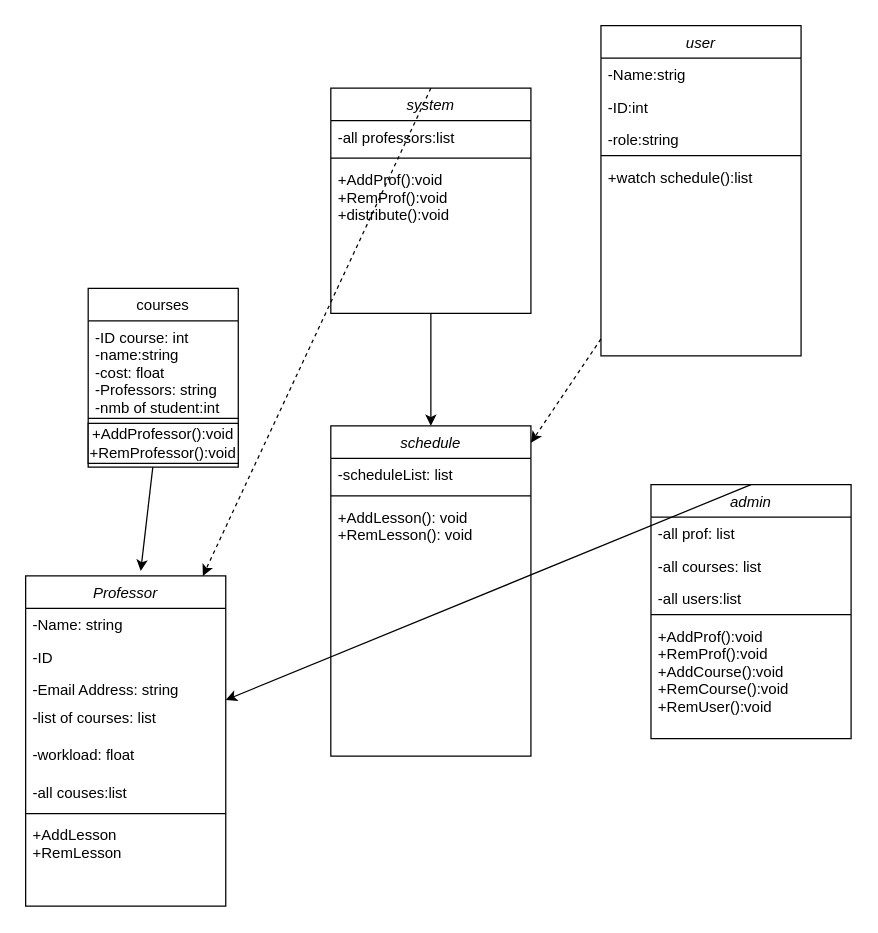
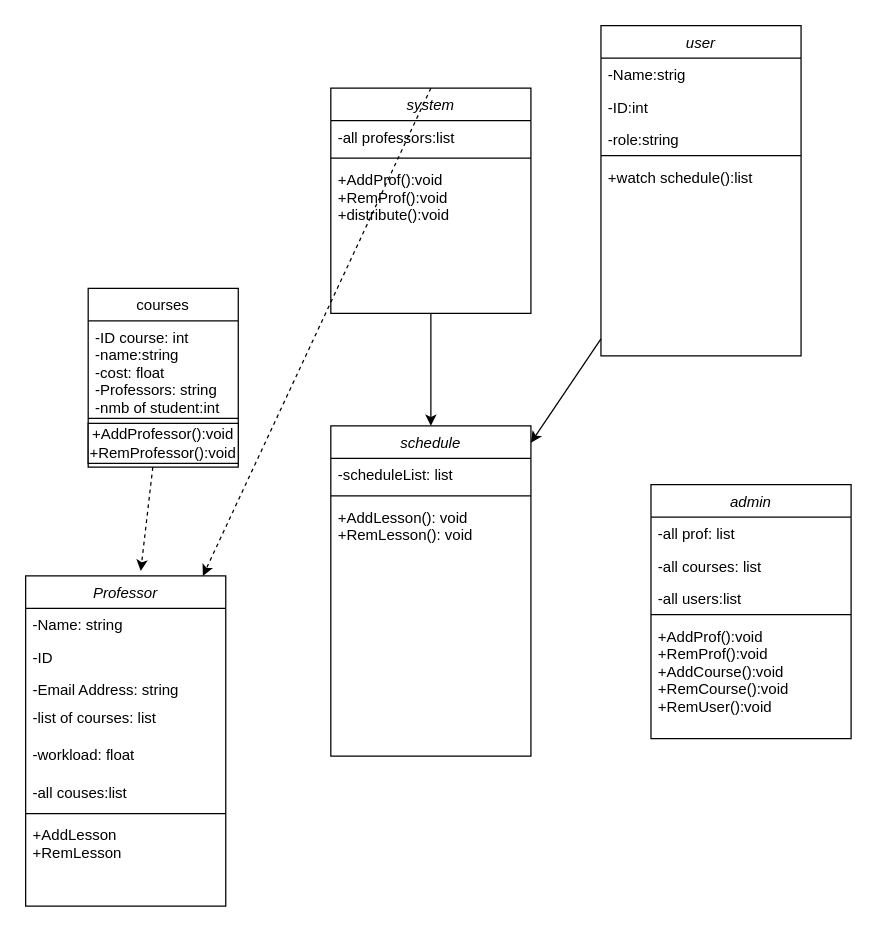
  <mxCell id="0" />
  <mxCell id="1" parent="0" />
  <mxCell id="2" value="Professor" style="swimlane;fontStyle=2;align=center;verticalAlign=top;childLayout=stackLayout;horizontal=1;startSize=26;horizontalStack=0;resizeParent=1;resizeLast=0;collapsible=1;marginBottom=0;rounded=0;shadow=0;strokeWidth=1;" parent="1" vertex="1"><mxGeometry x="20" y="460" width="160" height="264" as="geometry"><mxRectangle x="230" y="140" width="160" height="26" as="alternateBounds" /></mxGeometry></mxCell>
  <mxCell id="3" value="-Name: string" style="text;align=left;verticalAlign=top;spacingLeft=4;spacingRight=4;overflow=hidden;rotatable=0;points=[[0,0.5],[1,0.5]];portConstraint=eastwest;" parent="2" vertex="1"><mxGeometry y="26" width="160" height="26" as="geometry" /></mxCell>
  <mxCell id="4" value="-ID" style="text;align=left;verticalAlign=top;spacingLeft=4;spacingRight=4;overflow=hidden;rotatable=0;points=[[0,0.5],[1,0.5]];portConstraint=eastwest;rounded=0;shadow=0;html=0;" parent="2" vertex="1"><mxGeometry y="52" width="160" height="26" as="geometry" /></mxCell>
  <mxCell id="5" value="-Email Address: string" style="text;align=left;verticalAlign=top;spacingLeft=4;spacingRight=4;overflow=hidden;rotatable=0;points=[[0,0.5],[1,0.5]];portConstraint=eastwest;rounded=0;shadow=0;html=0;" vertex="1" parent="2"><mxGeometry y="78" width="160" height="22" as="geometry" /></mxCell>
  <mxCell id="6" value="-list of courses: list" style="text;align=left;verticalAlign=top;spacingLeft=4;spacingRight=4;overflow=hidden;rotatable=0;points=[[0,0.5],[1,0.5]];portConstraint=eastwest;rounded=0;shadow=0;html=0;" parent="2" vertex="1"><mxGeometry y="100" width="160" height="30" as="geometry" /></mxCell>
  <mxCell id="7" value="-workload: float" style="text;align=left;verticalAlign=top;spacingLeft=4;spacingRight=4;overflow=hidden;rotatable=0;points=[[0,0.5],[1,0.5]];portConstraint=eastwest;rounded=0;shadow=0;html=0;" vertex="1" parent="2"><mxGeometry y="130" width="160" height="30" as="geometry" /></mxCell>
  <mxCell id="8" value="-all couses:list" style="text;align=left;verticalAlign=top;spacingLeft=4;spacingRight=4;overflow=hidden;rotatable=0;points=[[0,0.5],[1,0.5]];portConstraint=eastwest;" vertex="1" parent="2"><mxGeometry y="160" width="160" height="26" as="geometry" /></mxCell>
  <mxCell id="9" value="" style="line;html=1;strokeWidth=1;align=left;verticalAlign=middle;spacingTop=-1;spacingLeft=3;spacingRight=3;rotatable=0;labelPosition=right;points=[];portConstraint=eastwest;" parent="2" vertex="1"><mxGeometry y="186" width="160" height="8" as="geometry" /></mxCell>
  <mxCell id="10" value="+AddLesson&#10;+RemLesson" style="text;align=left;verticalAlign=top;spacingLeft=4;spacingRight=4;overflow=hidden;rotatable=0;points=[[0,0.5],[1,0.5]];portConstraint=eastwest;" parent="2" vertex="1"><mxGeometry y="194" width="160" height="42" as="geometry" /></mxCell>
  <mxCell id="11" value="courses" style="swimlane;fontStyle=0;align=center;verticalAlign=top;childLayout=stackLayout;horizontal=1;startSize=26;horizontalStack=0;resizeParent=1;resizeLast=0;collapsible=1;marginBottom=0;rounded=0;shadow=0;strokeWidth=1;" vertex="1" parent="1"><mxGeometry x="70" y="230" width="120" height="143" as="geometry"><mxRectangle x="550" y="140" width="160" height="26" as="alternateBounds" /></mxGeometry></mxCell>
  <mxCell id="12" value="-ID course: int&#10;-name:string&#10;-cost: float&#10;-Professors: string&#10;-nmb of student:int" style="text;align=left;verticalAlign=top;spacingLeft=4;spacingRight=4;overflow=hidden;rotatable=0;points=[[0,0.5],[1,0.5]];portConstraint=eastwest;" vertex="1" parent="11"><mxGeometry y="26" width="120" height="74" as="geometry" /></mxCell>
  <mxCell id="13" value="" style="line;html=1;strokeWidth=1;align=left;verticalAlign=middle;spacingTop=-1;spacingLeft=3;spacingRight=3;rotatable=0;labelPosition=right;points=[];portConstraint=eastwest;" vertex="1" parent="11"><mxGeometry y="100" width="120" height="8" as="geometry" /></mxCell>
  <mxCell id="14" value="+AddProfessor():void&lt;div&gt;+RemProfessor():void&lt;/div&gt;" style="whiteSpace=wrap;html=1;" vertex="1" parent="11"><mxGeometry y="108" width="120" height="32" as="geometry" /></mxCell>
  <mxCell id="15" value="system" style="swimlane;fontStyle=2;align=center;verticalAlign=top;childLayout=stackLayout;horizontal=1;startSize=26;horizontalStack=0;resizeParent=1;resizeLast=0;collapsible=1;marginBottom=0;rounded=0;shadow=0;strokeWidth=1;" vertex="1" parent="1"><mxGeometry x="264" y="70" width="160" height="180" as="geometry"><mxRectangle x="230" y="140" width="160" height="26" as="alternateBounds" /></mxGeometry></mxCell>
  <mxCell id="16" value="-all professors:list" style="text;align=left;verticalAlign=top;spacingLeft=4;spacingRight=4;overflow=hidden;rotatable=0;points=[[0,0.5],[1,0.5]];portConstraint=eastwest;rounded=0;shadow=0;html=0;" vertex="1" parent="15"><mxGeometry y="26" width="160" height="26" as="geometry" /></mxCell>
  <mxCell id="17" value="" style="line;html=1;strokeWidth=1;align=left;verticalAlign=middle;spacingTop=-1;spacingLeft=3;spacingRight=3;rotatable=0;labelPosition=right;points=[];portConstraint=eastwest;" vertex="1" parent="15"><mxGeometry y="52" width="160" height="8" as="geometry" /></mxCell>
  <mxCell id="18" value="+AddProf():void&#10;+RemProf():void&#10;+distribute():void" style="text;align=left;verticalAlign=top;spacingLeft=4;spacingRight=4;overflow=hidden;rotatable=0;points=[[0,0.5],[1,0.5]];portConstraint=eastwest;" vertex="1" parent="15"><mxGeometry y="60" width="160" height="94" as="geometry" /></mxCell>
  <mxCell id="19" value="admin" style="swimlane;fontStyle=2;align=center;verticalAlign=top;childLayout=stackLayout;horizontal=1;startSize=26;horizontalStack=0;resizeParent=1;resizeLast=0;collapsible=1;marginBottom=0;rounded=0;shadow=0;strokeWidth=1;" vertex="1" parent="1"><mxGeometry x="520" y="387" width="160" height="203" as="geometry"><mxRectangle x="230" y="140" width="160" height="26" as="alternateBounds" /></mxGeometry></mxCell>
  <mxCell id="20" value="-all prof: list" style="text;align=left;verticalAlign=top;spacingLeft=4;spacingRight=4;overflow=hidden;rotatable=0;points=[[0,0.5],[1,0.5]];portConstraint=eastwest;" vertex="1" parent="19"><mxGeometry y="26" width="160" height="26" as="geometry" /></mxCell>
  <mxCell id="21" value="-all courses: list" style="text;align=left;verticalAlign=top;spacingLeft=4;spacingRight=4;overflow=hidden;rotatable=0;points=[[0,0.5],[1,0.5]];portConstraint=eastwest;rounded=0;shadow=0;html=0;" vertex="1" parent="19"><mxGeometry y="52" width="160" height="26" as="geometry" /></mxCell>
  <mxCell id="22" value="-all users:list" style="text;align=left;verticalAlign=top;spacingLeft=4;spacingRight=4;overflow=hidden;rotatable=0;points=[[0,0.5],[1,0.5]];portConstraint=eastwest;rounded=0;shadow=0;html=0;" vertex="1" parent="19"><mxGeometry y="78" width="160" height="22" as="geometry" /></mxCell>
  <mxCell id="23" value="" style="line;html=1;strokeWidth=1;align=left;verticalAlign=middle;spacingTop=-1;spacingLeft=3;spacingRight=3;rotatable=0;labelPosition=right;points=[];portConstraint=eastwest;" vertex="1" parent="19"><mxGeometry y="100" width="160" height="8" as="geometry" /></mxCell>
  <mxCell id="24" value="+AddProf():void&#10;+RemProf():void&#10;+AddCourse():void&#10;+RemCourse():void&#10;+RemUser():void&#10;" style="text;align=left;verticalAlign=top;spacingLeft=4;spacingRight=4;overflow=hidden;rotatable=0;points=[[0,0.5],[1,0.5]];portConstraint=eastwest;" vertex="1" parent="19"><mxGeometry y="108" width="160" height="82" as="geometry" /></mxCell>
  <mxCell id="25" value="user" style="swimlane;fontStyle=2;align=center;verticalAlign=top;childLayout=stackLayout;horizontal=1;startSize=26;horizontalStack=0;resizeParent=1;resizeLast=0;collapsible=1;marginBottom=0;rounded=0;shadow=0;strokeWidth=1;" vertex="1" parent="1"><mxGeometry x="480" y="20" width="160" height="264" as="geometry"><mxRectangle x="230" y="140" width="160" height="26" as="alternateBounds" /></mxGeometry></mxCell>
  <mxCell id="26" value="-Name:strig" style="text;align=left;verticalAlign=top;spacingLeft=4;spacingRight=4;overflow=hidden;rotatable=0;points=[[0,0.5],[1,0.5]];portConstraint=eastwest;" vertex="1" parent="25"><mxGeometry y="26" width="160" height="26" as="geometry" /></mxCell>
  <mxCell id="27" value="-ID:int" style="text;align=left;verticalAlign=top;spacingLeft=4;spacingRight=4;overflow=hidden;rotatable=0;points=[[0,0.5],[1,0.5]];portConstraint=eastwest;rounded=0;shadow=0;html=0;" vertex="1" parent="25"><mxGeometry y="52" width="160" height="26" as="geometry" /></mxCell>
  <mxCell id="28" value="-role:string" style="text;align=left;verticalAlign=top;spacingLeft=4;spacingRight=4;overflow=hidden;rotatable=0;points=[[0,0.5],[1,0.5]];portConstraint=eastwest;rounded=0;shadow=0;html=0;" vertex="1" parent="25"><mxGeometry y="78" width="160" height="22" as="geometry" /></mxCell>
  <mxCell id="29" value="" style="line;html=1;strokeWidth=1;align=left;verticalAlign=middle;spacingTop=-1;spacingLeft=3;spacingRight=3;rotatable=0;labelPosition=right;points=[];portConstraint=eastwest;" vertex="1" parent="25"><mxGeometry y="100" width="160" height="8" as="geometry" /></mxCell>
  <mxCell id="30" value="+watch schedule():list" style="text;align=left;verticalAlign=top;spacingLeft=4;spacingRight=4;overflow=hidden;rotatable=0;points=[[0,0.5],[1,0.5]];portConstraint=eastwest;" vertex="1" parent="25"><mxGeometry y="108" width="160" height="42" as="geometry" /></mxCell>
  <mxCell id="31" value="schedule" style="swimlane;fontStyle=2;align=center;verticalAlign=top;childLayout=stackLayout;horizontal=1;startSize=26;horizontalStack=0;resizeParent=1;resizeLast=0;collapsible=1;marginBottom=0;rounded=0;shadow=0;strokeWidth=1;" vertex="1" parent="1"><mxGeometry x="264" y="340" width="160" height="264" as="geometry"><mxRectangle x="230" y="140" width="160" height="26" as="alternateBounds" /></mxGeometry></mxCell>
  <mxCell id="32" value="-scheduleList: list" style="text;align=left;verticalAlign=top;spacingLeft=4;spacingRight=4;overflow=hidden;rotatable=0;points=[[0,0.5],[1,0.5]];portConstraint=eastwest;" vertex="1" parent="31"><mxGeometry y="26" width="160" height="26" as="geometry" /></mxCell>
  <mxCell id="33" value="" style="line;html=1;strokeWidth=1;align=left;verticalAlign=middle;spacingTop=-1;spacingLeft=3;spacingRight=3;rotatable=0;labelPosition=right;points=[];portConstraint=eastwest;" vertex="1" parent="31"><mxGeometry y="52" width="160" height="8" as="geometry" /></mxCell>
  <mxCell id="34" value="+AddLesson(): void&#10;+RemLesson(): void" style="text;align=left;verticalAlign=top;spacingLeft=4;spacingRight=4;overflow=hidden;rotatable=0;points=[[0,0.5],[1,0.5]];portConstraint=eastwest;" vertex="1" parent="31"><mxGeometry y="60" width="160" height="42" as="geometry" /></mxCell>
  <mxCell id="35" value="" style="endArrow=classic;html=1;rounded=0;exitX=0.5;exitY=0;exitDx=0;exitDy=0;dashed=1;" edge="1" parent="1" source="15" target="2"><mxGeometry width="50" height="50" relative="1" as="geometry"><mxPoint x="330" y="380" as="sourcePoint" /><mxPoint x="380" y="330" as="targetPoint" /></mxGeometry></mxCell>
  <mxCell id="36" value="" style="endArrow=classic;html=1;rounded=0;entryX=0.5;entryY=0;entryDx=0;entryDy=0;" edge="1" parent="1" source="15" target="31"><mxGeometry width="50" height="50" relative="1" as="geometry"><mxPoint x="330" y="380" as="sourcePoint" /><mxPoint x="380" y="330" as="targetPoint" /></mxGeometry></mxCell>
- <mxCell id="37" value="" style="endArrow=classic;html=1;rounded=0;dashed=1;" edge="1" parent="1" source="25" target="31"><mxGeometry width="50" height="50" relative="1" as="geometry"><mxPoint x="330" y="380" as="sourcePoint" /><mxPoint x="380" y="330" as="targetPoint" /></mxGeometry></mxCell>
- <mxCell id="38" value="" style="endArrow=classic;html=1;rounded=0;exitX=0.5;exitY=0;exitDx=0;exitDy=0;" edge="1" parent="1" source="19" target="2"><mxGeometry width="50" height="50" relative="1" as="geometry"><mxPoint x="330" y="380" as="sourcePoint" /><mxPoint x="380" y="330" as="targetPoint" /></mxGeometry></mxCell>
- <mxCell id="39" value="" style="endArrow=classic;html=1;rounded=0;entryX=0.575;entryY=-0.015;entryDx=0;entryDy=0;entryPerimeter=0;" edge="1" parent="1" source="11" target="2"><mxGeometry width="50" height="50" relative="1" as="geometry"><mxPoint x="330" y="380" as="sourcePoint" /><mxPoint x="380" y="330" as="targetPoint" /></mxGeometry></mxCell>
+ <mxCell id="37" value="" style="endArrow=classic;html=1;rounded=0;" edge="1" parent="1" source="25" target="31"><mxGeometry width="50" height="50" relative="1" as="geometry"><mxPoint x="330" y="380" as="sourcePoint" /><mxPoint x="380" y="330" as="targetPoint" /></mxGeometry></mxCell>
+ <mxCell id="39" value="" style="endArrow=classic;html=1;rounded=0;entryX=0.575;entryY=-0.015;entryDx=0;entryDy=0;entryPerimeter=0;dashed=1;" edge="1" parent="1" source="11" target="2"><mxGeometry width="50" height="50" relative="1" as="geometry"><mxPoint x="330" y="380" as="sourcePoint" /><mxPoint x="380" y="330" as="targetPoint" /></mxGeometry></mxCell>
